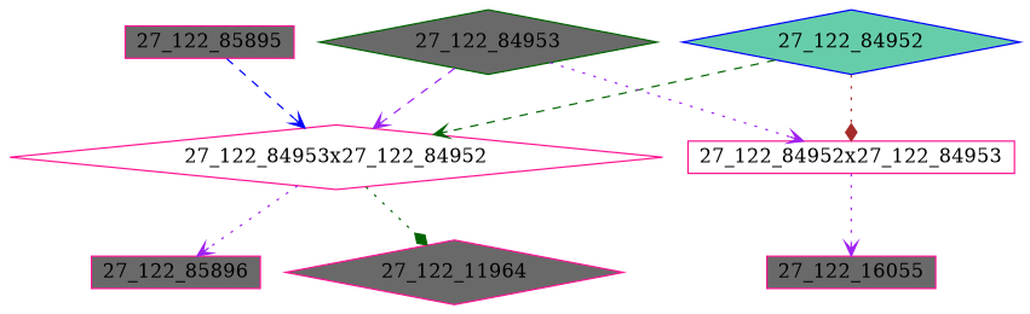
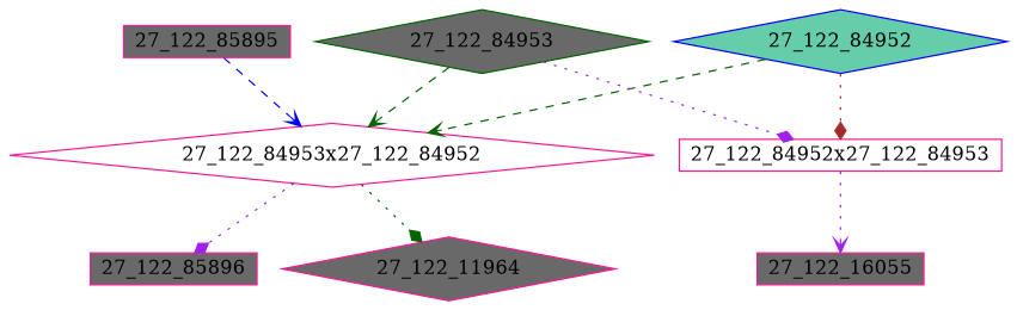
  digraph {
    node [color=deeppink fillcolor=dimgrey fontcolor=black regular=0 shape=diamond style=filled]
    edge [arrowhead=vee color=purple style=dotted]
    "27_122_11964" [height=0.3 width=0.5]
    "27_122_84953x27_122_84952" [height=.1 width=.1 fillcolor="" fontcolor="" regular="" style=""]
    "27_122_85896" [height=0.3 shape=box width=0.5]
    "27_122_85895" [height=0.3 shape=box width=0.5]
    "27_122_16055" [height=0.3 shape=box width=0.5]
    "27_122_84952x27_122_84953" [height=.1 shape=box width=.1 fillcolor="" fontcolor="" regular="" style=""]
    "27_122_84952" [color=blue fillcolor=aquamarine3 height=0.3 width=0.5]
    "27_122_84953" [color=darkgreen height=0.3 width=0.5]
    "27_122_84953x27_122_84952" -> "27_122_11964" [arrowhead=diamond color=darkgreen]
-   "27_122_84953x27_122_84952" -> "27_122_85896"
+   "27_122_84953x27_122_84952" -> "27_122_85896" [arrowhead=diamond]
    "27_122_85895" -> "27_122_84953x27_122_84952" [color=blue style=dashed]
    "27_122_84952x27_122_84953" -> "27_122_16055"
    "27_122_84952" -> "27_122_84953x27_122_84952" [color=darkgreen style=dashed]
    "27_122_84952" -> "27_122_84952x27_122_84953" [arrowhead=diamond color=brown]
-   "27_122_84953" -> "27_122_84953x27_122_84952" [style=dashed]
-   "27_122_84953" -> "27_122_84952x27_122_84953"
+   "27_122_84953" -> "27_122_84953x27_122_84952" [color=darkgreen style=dashed]
+   "27_122_84953" -> "27_122_84952x27_122_84953" [arrowhead=diamond]
  }
